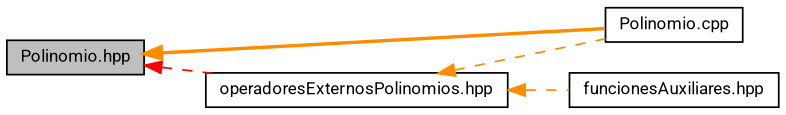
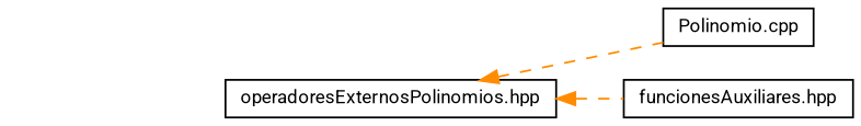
  digraph {
    fontname=Roboto
    rankdir=LR
    node [color=black fillcolor=white fontname=Roboto fontsize=10 shape=record style=filled]
    edge [color=darkorange dir=back fontname=Roboto fontsize=10 labelfontname=Helvetica labelfontsize=10 style=dashed]
-   n1 [fillcolor=grey75 fontcolor=black height=0.2 label="Polinomio.hpp" width=0.4]
    n2 [height=0.2 label="operadoresExternosPolinomios.hpp" width=0.4]
    n3 [height=0.2 label="Polinomio.cpp" width=0.4]
    n4 [height=0.2 label="funcionesAuxiliares.hpp" width=0.4]
-   n1 -> n2 [color=red]
-   n1 -> n3 [style=bold]
    n2 -> n3
    n2 -> n4
  }
